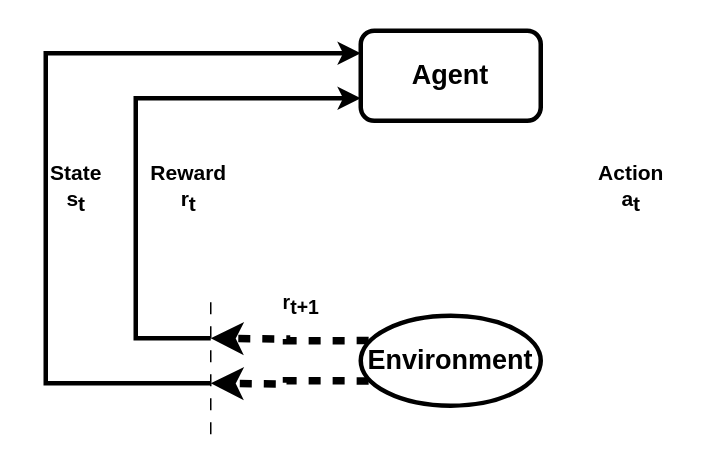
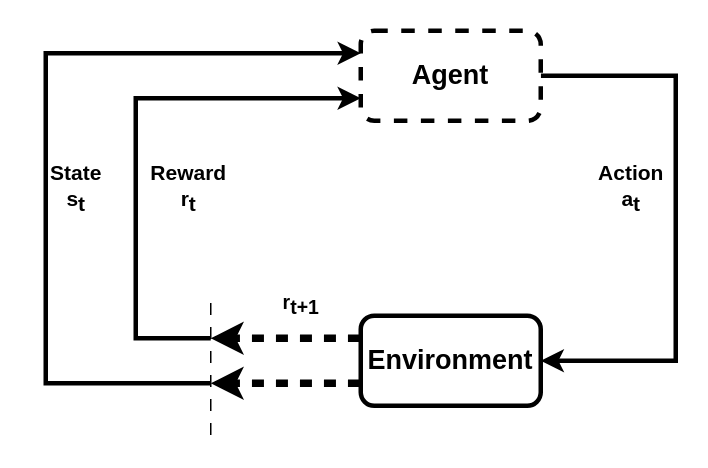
  <mxCell id="0" />
  <mxCell id="1" parent="0" />
- <mxCell id="3" value="Agent" style="rounded=1;whiteSpace=wrap;html=1;fontSize=18;fontStyle=1;strokeWidth=3;" vertex="1" parent="1"><mxGeometry x="240" y="20" width="120" height="60" as="geometry" /></mxCell>
+ <mxCell id="2" style="edgeStyle=orthogonalEdgeStyle;rounded=0;orthogonalLoop=1;jettySize=auto;html=1;exitX=1;exitY=0.5;exitDx=0;exitDy=0;entryX=1;entryY=0.5;entryDx=0;entryDy=0;strokeWidth=3;" edge="1" parent="1" source="3" target="8"><mxGeometry relative="1" as="geometry"><Array as="points"><mxPoint x="450" y="50" /><mxPoint x="450" y="240" /></Array></mxGeometry></mxCell>
+ <mxCell id="3" value="Agent" style="rounded=1;whiteSpace=wrap;html=1;fontSize=18;fontStyle=1;strokeWidth=3;dashed=1;" vertex="1" parent="1"><mxGeometry x="240" y="20" width="120" height="60" as="geometry" /></mxCell>
  <mxCell id="4" style="edgeStyle=orthogonalEdgeStyle;rounded=0;orthogonalLoop=1;jettySize=auto;html=1;exitX=0;exitY=0.25;exitDx=0;exitDy=0;flowAnimation=1;strokeWidth=5;" edge="1" parent="1" source="8"><mxGeometry relative="1" as="geometry"><mxPoint x="140" y="225" as="targetPoint" /></mxGeometry></mxCell>
  <mxCell id="5" style="edgeStyle=orthogonalEdgeStyle;rounded=0;orthogonalLoop=1;jettySize=auto;html=1;exitX=0;exitY=0.75;exitDx=0;exitDy=0;flowAnimation=1;strokeWidth=5;" edge="1" parent="1" source="8"><mxGeometry relative="1" as="geometry"><mxPoint x="140" y="255" as="targetPoint" /></mxGeometry></mxCell>
  <mxCell id="6" style="edgeStyle=orthogonalEdgeStyle;rounded=0;orthogonalLoop=1;jettySize=auto;html=1;entryX=0;entryY=0.75;entryDx=0;entryDy=0;strokeWidth=3;" edge="1" parent="1" target="3"><mxGeometry relative="1" as="geometry"><mxPoint x="230" y="70" as="targetPoint" /><mxPoint x="140" y="225" as="sourcePoint" /><Array as="points"><mxPoint x="90" y="225" /><mxPoint x="90" y="65" /></Array></mxGeometry></mxCell>
  <mxCell id="7" style="edgeStyle=orthogonalEdgeStyle;rounded=0;orthogonalLoop=1;jettySize=auto;html=1;entryX=0;entryY=0.25;entryDx=0;entryDy=0;strokeWidth=3;" edge="1" parent="1" target="3"><mxGeometry relative="1" as="geometry"><mxPoint x="140" y="255" as="sourcePoint" /><Array as="points"><mxPoint x="30" y="255" /><mxPoint x="30" y="35" /></Array></mxGeometry></mxCell>
- <mxCell id="8" value="Environment" style="ellipse;whiteSpace=wrap;html=1;fontSize=18;fontStyle=1;strokeWidth=3;" vertex="1" parent="1"><mxGeometry x="240" y="210" width="120" height="60" as="geometry" /></mxCell>
+ <mxCell id="8" value="Environment" style="rounded=1;whiteSpace=wrap;html=1;fontSize=18;fontStyle=1;strokeWidth=3;" vertex="1" parent="1"><mxGeometry x="240" y="210" width="120" height="60" as="geometry" /></mxCell>
  <mxCell id="9" value="" style="endArrow=none;html=1;rounded=0;fontSize=12;flowAnimation=1;" edge="1" parent="1"><mxGeometry width="50" height="50" relative="1" as="geometry"><mxPoint x="140" y="290" as="sourcePoint" /><mxPoint x="140" y="200" as="targetPoint" /></mxGeometry></mxCell>
  <mxCell id="10" value="&lt;b style=&quot;font-size: 13px;&quot;&gt;r&lt;sub style=&quot;font-size: 13px;&quot;&gt;t+1&lt;/sub&gt;&lt;/b&gt;" style="text;html=1;align=center;verticalAlign=middle;resizable=0;points=[];autosize=1;strokeColor=none;fillColor=none;fontSize=13;" vertex="1" parent="1"><mxGeometry x="175" y="188" width="50" height="30" as="geometry" /></mxCell>
  <mxCell id="11" value="&lt;div style=&quot;font-size: 14px;&quot;&gt;&lt;span style=&quot;font-size: 14px;&quot;&gt;Reward&lt;/span&gt;&lt;/div&gt;&lt;span style=&quot;font-size: 14px;&quot;&gt;r&lt;sub style=&quot;font-size: 14px;&quot;&gt;t&lt;/sub&gt;&lt;/span&gt;" style="text;html=1;align=center;verticalAlign=middle;resizable=0;points=[];autosize=1;strokeColor=none;fillColor=none;fontSize=14;fontStyle=1" vertex="1" parent="1"><mxGeometry x="90" y="100" width="70" height="50" as="geometry" /></mxCell>
  <mxCell id="12" value="&lt;div style=&quot;font-size: 14px;&quot;&gt;&lt;span style=&quot;font-size: 14px;&quot;&gt;State&lt;/span&gt;&lt;/div&gt;&lt;span style=&quot;font-size: 14px;&quot;&gt;s&lt;sub style=&quot;font-size: 14px;&quot;&gt;t&lt;/sub&gt;&lt;/span&gt;" style="text;html=1;align=center;verticalAlign=middle;resizable=0;points=[];autosize=1;strokeColor=none;fillColor=none;fontSize=14;fontStyle=1" vertex="1" parent="1"><mxGeometry x="20" y="100" width="60" height="50" as="geometry" /></mxCell>
  <mxCell id="13" value="&lt;div style=&quot;font-size: 14px;&quot;&gt;&lt;span style=&quot;font-size: 14px;&quot;&gt;Action&lt;/span&gt;&lt;/div&gt;&lt;span style=&quot;font-size: 14px;&quot;&gt;a&lt;sub style=&quot;font-size: 14px;&quot;&gt;t&lt;/sub&gt;&lt;/span&gt;" style="text;html=1;align=center;verticalAlign=middle;resizable=0;points=[];autosize=1;strokeColor=none;fillColor=none;fontSize=14;fontStyle=1" vertex="1" parent="1"><mxGeometry x="390" y="100" width="60" height="50" as="geometry" /></mxCell>
